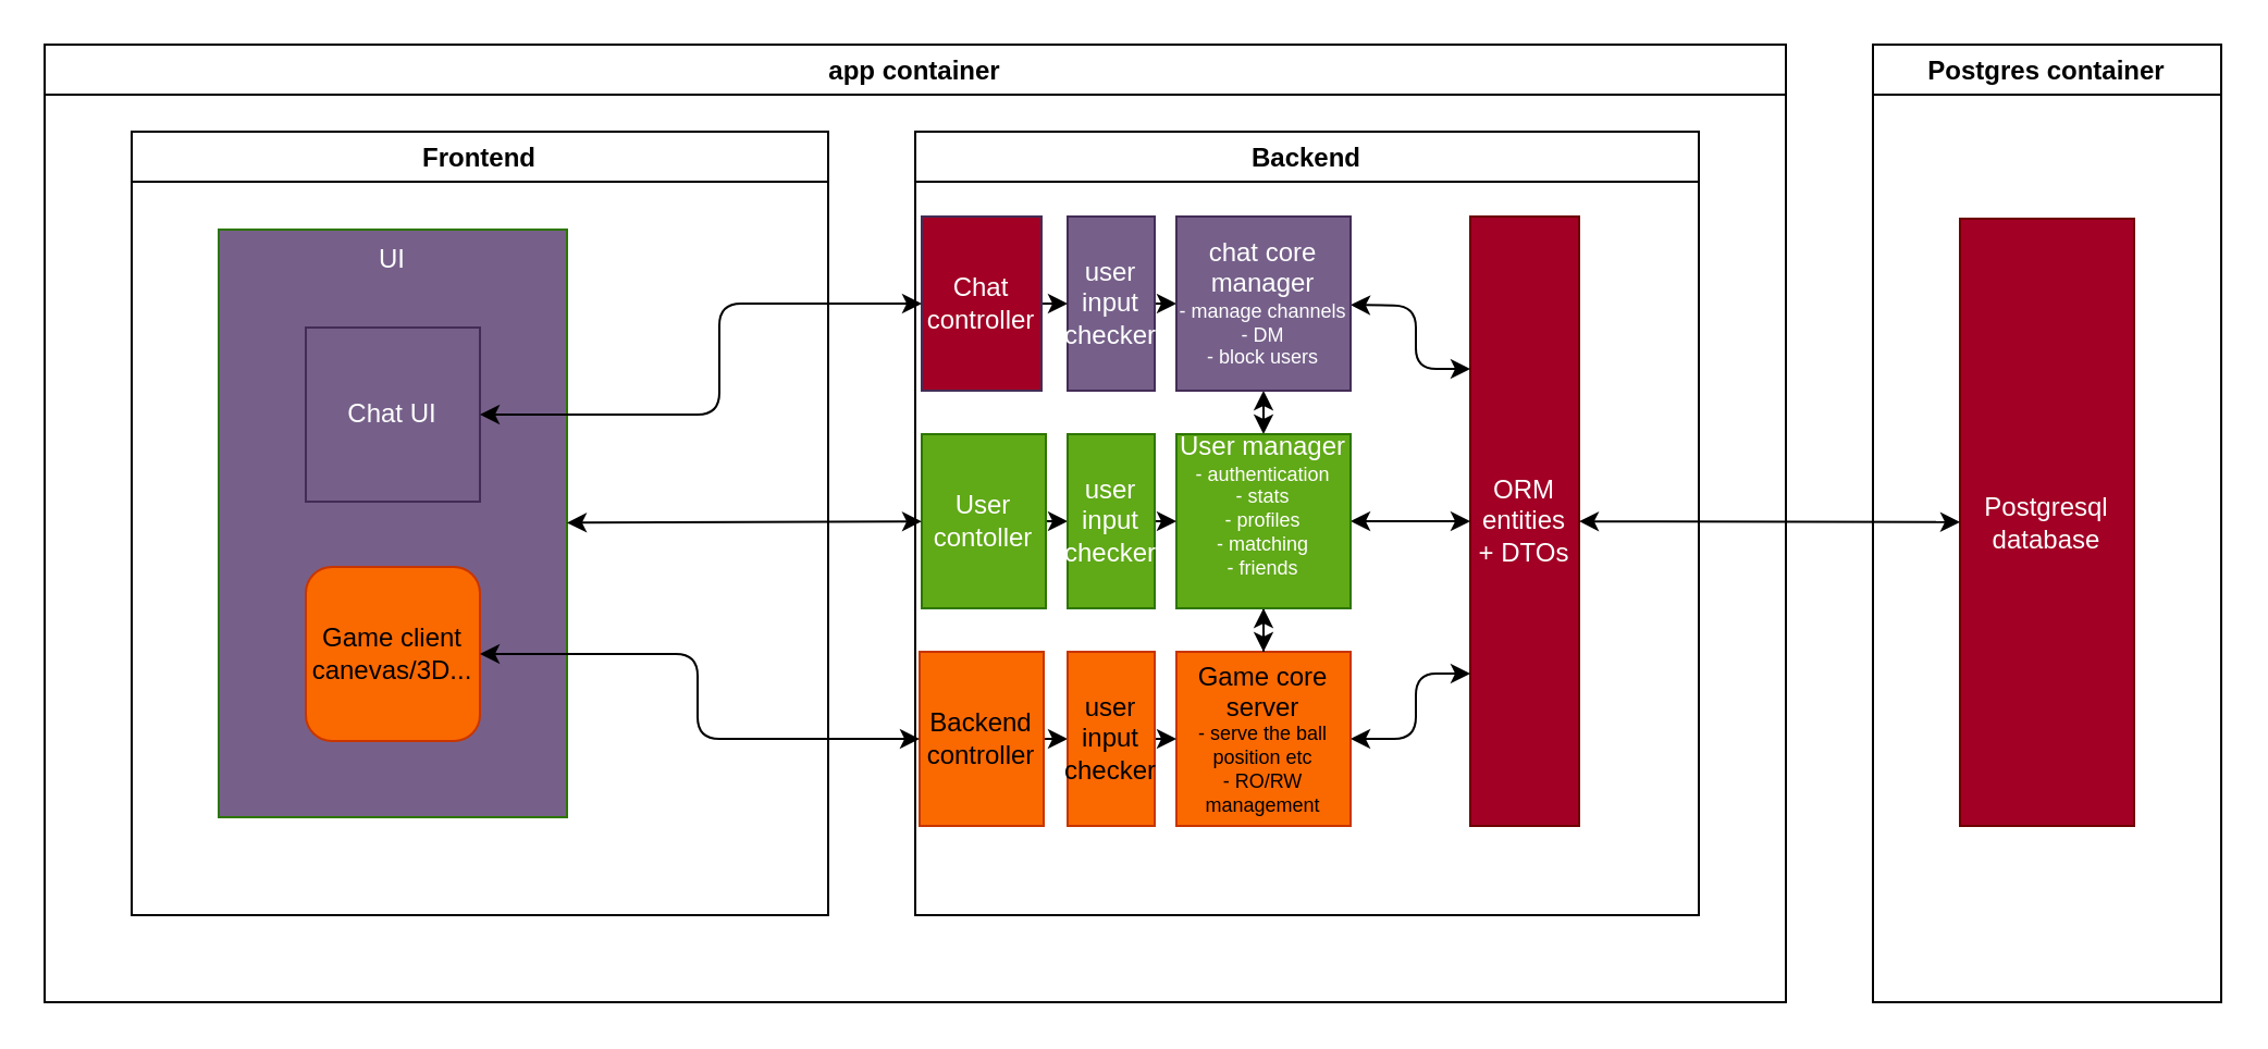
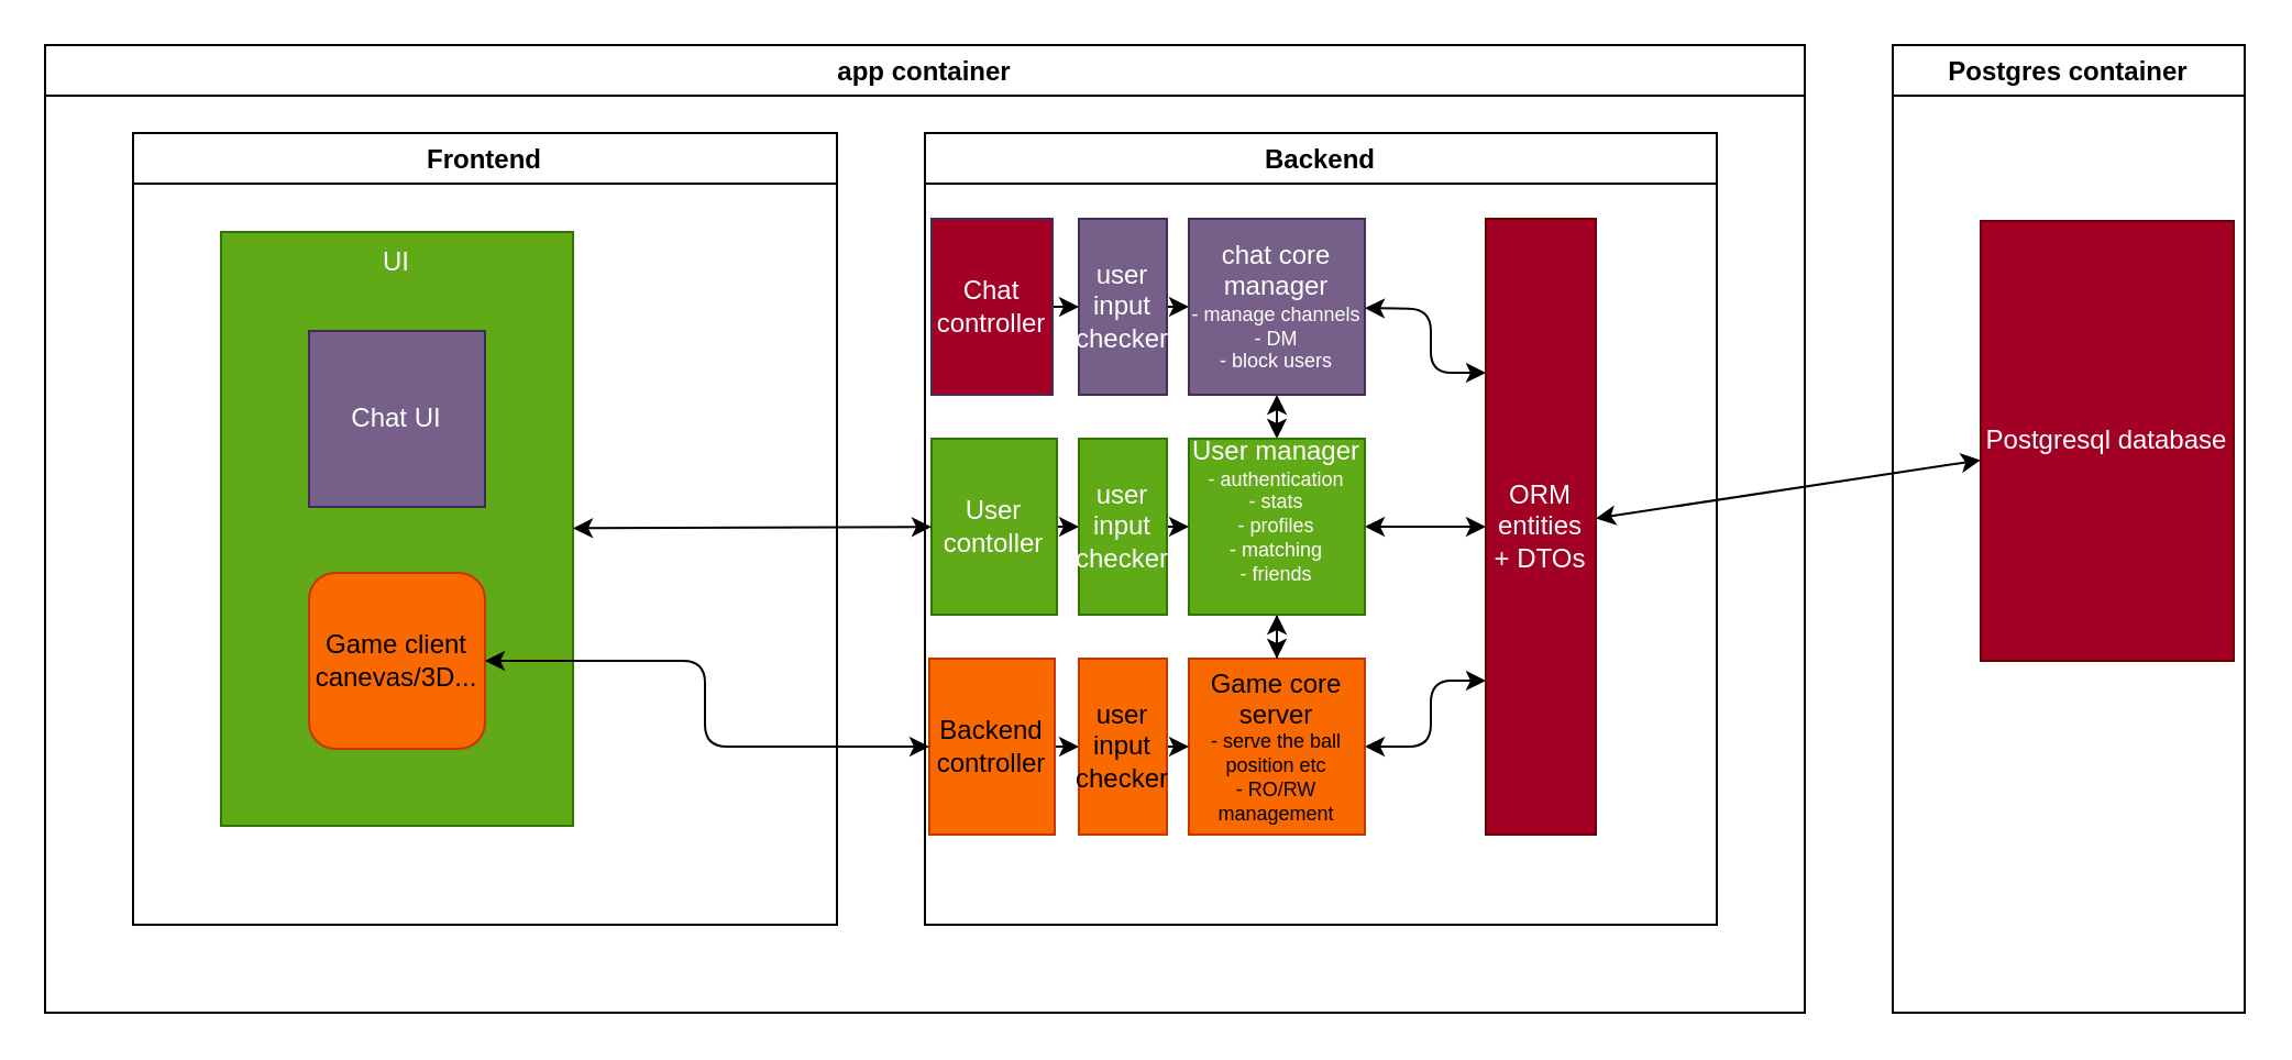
  <mxCell id="0" />
  <mxCell id="1" parent="0" />
  <mxCell id="2" value="Backend" style="swimlane;" parent="1" vertex="1"><mxGeometry x="420" y="60" width="360" height="360" as="geometry"><mxRectangle x="400" y="80" width="80" height="23" as="alternateBounds" /></mxGeometry></mxCell>
  <mxCell id="3" style="edgeStyle=none;html=1;" parent="2" source="4" target="10" edge="1"><mxGeometry relative="1" as="geometry" /></mxCell>
  <mxCell id="4" value="&lt;div&gt;user input checker&lt;/div&gt;" style="rounded=0;whiteSpace=wrap;html=1;fillColor=#76608a;fontColor=#ffffff;strokeColor=#432D57;" parent="2" vertex="1"><mxGeometry x="70" y="39" width="40" height="80" as="geometry" /></mxCell>
  <mxCell id="5" value="ORM&lt;br&gt;entities + DTOs" style="rounded=0;whiteSpace=wrap;html=1;fillColor=#a20025;fontColor=#ffffff;strokeColor=#6F0000;" parent="2" vertex="1"><mxGeometry x="255" y="39" width="50" height="280" as="geometry" /></mxCell>
  <mxCell id="6" style="edgeStyle=none;html=1;startArrow=classic;startFill=1;entryX=0;entryY=0.75;entryDx=0;entryDy=0;" parent="2" source="7" target="5" edge="1"><mxGeometry relative="1" as="geometry"><Array as="points"><mxPoint x="230" y="279" /><mxPoint x="230" y="249" /></Array></mxGeometry></mxCell>
  <mxCell id="7" value="&lt;div&gt;Game core server&lt;/div&gt;&lt;div style=&quot;font-size: 9px&quot;&gt;- serve the ball position etc&lt;/div&gt;&lt;div style=&quot;font-size: 9px&quot;&gt;- RO/RW management&lt;br&gt;&lt;/div&gt;" style="rounded=0;whiteSpace=wrap;html=1;fillColor=#fa6800;fontColor=#000000;strokeColor=#C73500;" parent="2" vertex="1"><mxGeometry x="120" y="239" width="80" height="80" as="geometry" /></mxCell>
  <mxCell id="8" style="edgeStyle=none;html=1;startArrow=classic;startFill=1;entryX=0;entryY=0.25;entryDx=0;entryDy=0;" parent="2" source="10" target="5" edge="1"><mxGeometry relative="1" as="geometry"><Array as="points"><mxPoint x="230" y="80" /><mxPoint x="230" y="109" /></Array></mxGeometry></mxCell>
  <mxCell id="9" style="edgeStyle=none;html=1;startArrow=classic;startFill=1;" parent="2" source="10" target="13" edge="1"><mxGeometry relative="1" as="geometry" /></mxCell>
  <mxCell id="10" value="&lt;div&gt;chat core manager&lt;/div&gt;&lt;div style=&quot;font-size: 9px&quot;&gt;- manage channels&lt;/div&gt;&lt;div style=&quot;font-size: 9px&quot;&gt;- DM&lt;/div&gt;&lt;div style=&quot;font-size: 9px&quot;&gt;- block users&lt;br&gt;&lt;/div&gt;" style="whiteSpace=wrap;html=1;aspect=fixed;fillColor=#76608a;fontColor=#ffffff;strokeColor=#432D57;" parent="2" vertex="1"><mxGeometry x="120" y="39" width="80" height="80" as="geometry" /></mxCell>
  <mxCell id="11" style="edgeStyle=orthogonalEdgeStyle;rounded=0;orthogonalLoop=1;jettySize=auto;html=1;startArrow=classic;startFill=1;" parent="2" source="13" target="7" edge="1"><mxGeometry relative="1" as="geometry" /></mxCell>
  <mxCell id="12" style="edgeStyle=none;html=1;startArrow=classic;startFill=1;" parent="2" source="13" target="5" edge="1"><mxGeometry relative="1" as="geometry" /></mxCell>
  <mxCell id="13" value="&lt;div&gt;User manager&lt;/div&gt;&lt;div style=&quot;font-size: 9px&quot;&gt;- &lt;font style=&quot;font-size: 9px&quot;&gt;authentication&lt;/font&gt;&lt;/div&gt;&lt;div style=&quot;font-size: 9px&quot;&gt;&lt;font style=&quot;font-size: 9px&quot;&gt;- stats&lt;/font&gt;&lt;/div&gt;&lt;div style=&quot;font-size: 9px&quot;&gt;&lt;font style=&quot;font-size: 9px&quot;&gt;- profiles&lt;/font&gt;&lt;/div&gt;&lt;div style=&quot;font-size: 9px&quot;&gt;&lt;font style=&quot;font-size: 9px&quot;&gt;- matching&lt;/font&gt;&lt;/div&gt;&lt;div style=&quot;font-size: 9px&quot;&gt;&lt;font style=&quot;font-size: 9px&quot;&gt;- friends&lt;br&gt;&lt;/font&gt;&lt;/div&gt;&lt;div&gt;&lt;br&gt;&lt;/div&gt;" style="whiteSpace=wrap;html=1;aspect=fixed;fillColor=#60a917;fontColor=#ffffff;strokeColor=#2D7600;" parent="2" vertex="1"><mxGeometry x="120" y="139" width="80" height="80" as="geometry" /></mxCell>
  <mxCell id="14" style="edgeStyle=none;html=1;" parent="2" source="15" target="4" edge="1"><mxGeometry relative="1" as="geometry" /></mxCell>
  <mxCell id="15" value="Chat controller" style="rounded=0;whiteSpace=wrap;html=1;fillColor=#a20025;strokeColor=#432D57;fontColor=#ffffff;" parent="2" vertex="1"><mxGeometry x="3" y="39" width="55" height="80" as="geometry" /></mxCell>
  <mxCell id="16" style="edgeStyle=none;html=1;" parent="2" source="17" target="21" edge="1"><mxGeometry relative="1" as="geometry" /></mxCell>
  <mxCell id="17" value="User contoller" style="rounded=0;whiteSpace=wrap;html=1;fillColor=#60a917;fontColor=#ffffff;strokeColor=#2D7600;" parent="2" vertex="1"><mxGeometry x="3" y="139" width="57" height="80" as="geometry" /></mxCell>
  <mxCell id="18" style="edgeStyle=none;html=1;" parent="2" source="19" target="23" edge="1"><mxGeometry relative="1" as="geometry" /></mxCell>
  <mxCell id="19" value="Backend controller" style="rounded=0;whiteSpace=wrap;html=1;fillColor=#fa6800;fontColor=#000000;strokeColor=#C73500;" parent="2" vertex="1"><mxGeometry x="2" y="239" width="57" height="80" as="geometry" /></mxCell>
  <mxCell id="20" style="edgeStyle=none;html=1;" parent="2" source="21" target="13" edge="1"><mxGeometry relative="1" as="geometry" /></mxCell>
  <mxCell id="21" value="user input checker" style="rounded=0;whiteSpace=wrap;html=1;fillColor=#60a917;fontColor=#ffffff;strokeColor=#2D7600;" parent="2" vertex="1"><mxGeometry x="70" y="139" width="40" height="80" as="geometry" /></mxCell>
  <mxCell id="22" style="edgeStyle=none;html=1;" parent="2" source="23" target="7" edge="1"><mxGeometry relative="1" as="geometry" /></mxCell>
  <mxCell id="23" value="user input checker" style="rounded=0;whiteSpace=wrap;html=1;fillColor=#fa6800;fontColor=#000000;strokeColor=#C73500;" parent="2" vertex="1"><mxGeometry x="70" y="239" width="40" height="80" as="geometry" /></mxCell>
  <mxCell id="24" value="Frontend" style="swimlane;" parent="1" vertex="1"><mxGeometry x="60" y="60" width="320" height="360" as="geometry" /></mxCell>
- <mxCell id="25" value="UI" style="rounded=0;whiteSpace=wrap;html=1;verticalAlign=top;fillColor=#76608a;fontColor=#ffffff;strokeColor=#2D7600;" parent="24" vertex="1"><mxGeometry x="40" y="45" width="160" height="270" as="geometry" /></mxCell>
+ <mxCell id="25" value="UI" style="rounded=0;whiteSpace=wrap;html=1;verticalAlign=top;fillColor=#60a917;fontColor=#ffffff;strokeColor=#2D7600;" parent="24" vertex="1"><mxGeometry x="40" y="45" width="160" height="270" as="geometry" /></mxCell>
  <mxCell id="26" value="Game client canevas/3D..." style="whiteSpace=wrap;html=1;aspect=fixed;fillColor=#fa6800;fontColor=#000000;strokeColor=#C73500;rounded=1;" parent="24" vertex="1"><mxGeometry x="80" y="200" width="80" height="80" as="geometry" /></mxCell>
  <mxCell id="27" value="Chat UI" style="whiteSpace=wrap;html=1;aspect=fixed;fillColor=#76608a;fontColor=#ffffff;strokeColor=#432D57;" parent="24" vertex="1"><mxGeometry x="80" y="90" width="80" height="80" as="geometry" /></mxCell>
  <mxCell id="28" value="Postgres container" style="swimlane;" parent="1" vertex="1"><mxGeometry x="860" y="20" width="160" height="440" as="geometry" /></mxCell>
- <mxCell id="29" value="Postgresql database" style="rounded=0;whiteSpace=wrap;html=1;fillColor=#a20025;fontColor=#ffffff;strokeColor=#6F0000;" parent="28" vertex="1"><mxGeometry x="40" y="80" width="80" height="279" as="geometry" /></mxCell>
+ <mxCell id="29" value="Postgresql database" style="rounded=0;whiteSpace=wrap;html=1;fillColor=#a20025;fontColor=#ffffff;strokeColor=#6F0000;" parent="28" vertex="1"><mxGeometry x="40" y="80" width="115" height="200" as="geometry" /></mxCell>
  <mxCell id="30" value="app container" style="swimlane;" parent="1" vertex="1"><mxGeometry y="20" width="800" height="440" as="geometry" x="20" /></mxCell>
  <mxCell id="31" style="edgeStyle=none;html=1;startArrow=classic;startFill=1;" parent="1" source="25" target="17" edge="1"><mxGeometry relative="1" as="geometry" /></mxCell>
- <mxCell id="32" style="edgeStyle=none;html=1;startArrow=classic;startFill=1;" parent="1" source="27" target="15" edge="1"><mxGeometry relative="1" as="geometry"><Array as="points"><mxPoint x="330" y="190" /><mxPoint x="330" y="139" /></Array></mxGeometry></mxCell>
  <mxCell id="33" style="edgeStyle=none;html=1;startArrow=classic;startFill=1;" parent="1" source="26" target="19" edge="1"><mxGeometry relative="1" as="geometry"><Array as="points"><mxPoint x="320" y="300" /><mxPoint x="320" y="339" /></Array></mxGeometry></mxCell>
  <mxCell id="34" style="edgeStyle=none;html=1;startArrow=classic;startFill=1;" parent="1" source="5" target="29" edge="1"><mxGeometry relative="1" as="geometry" /></mxCell>
